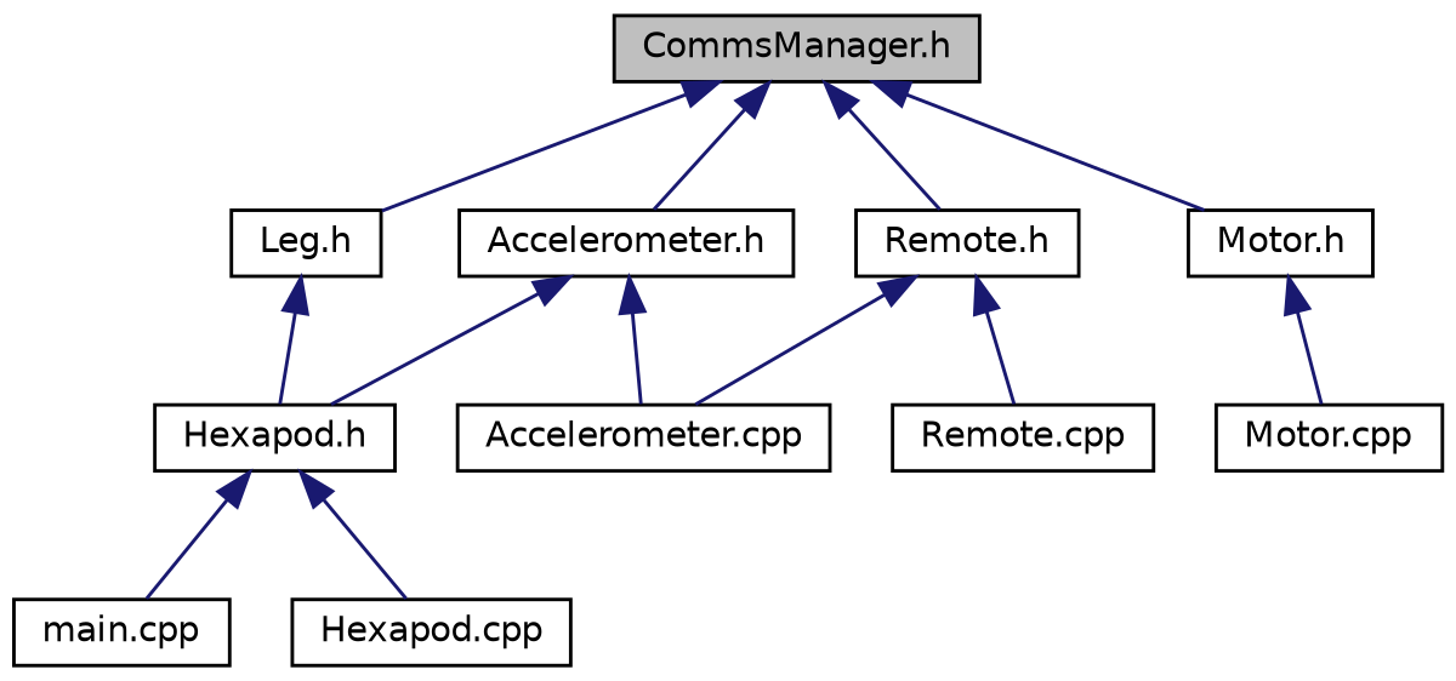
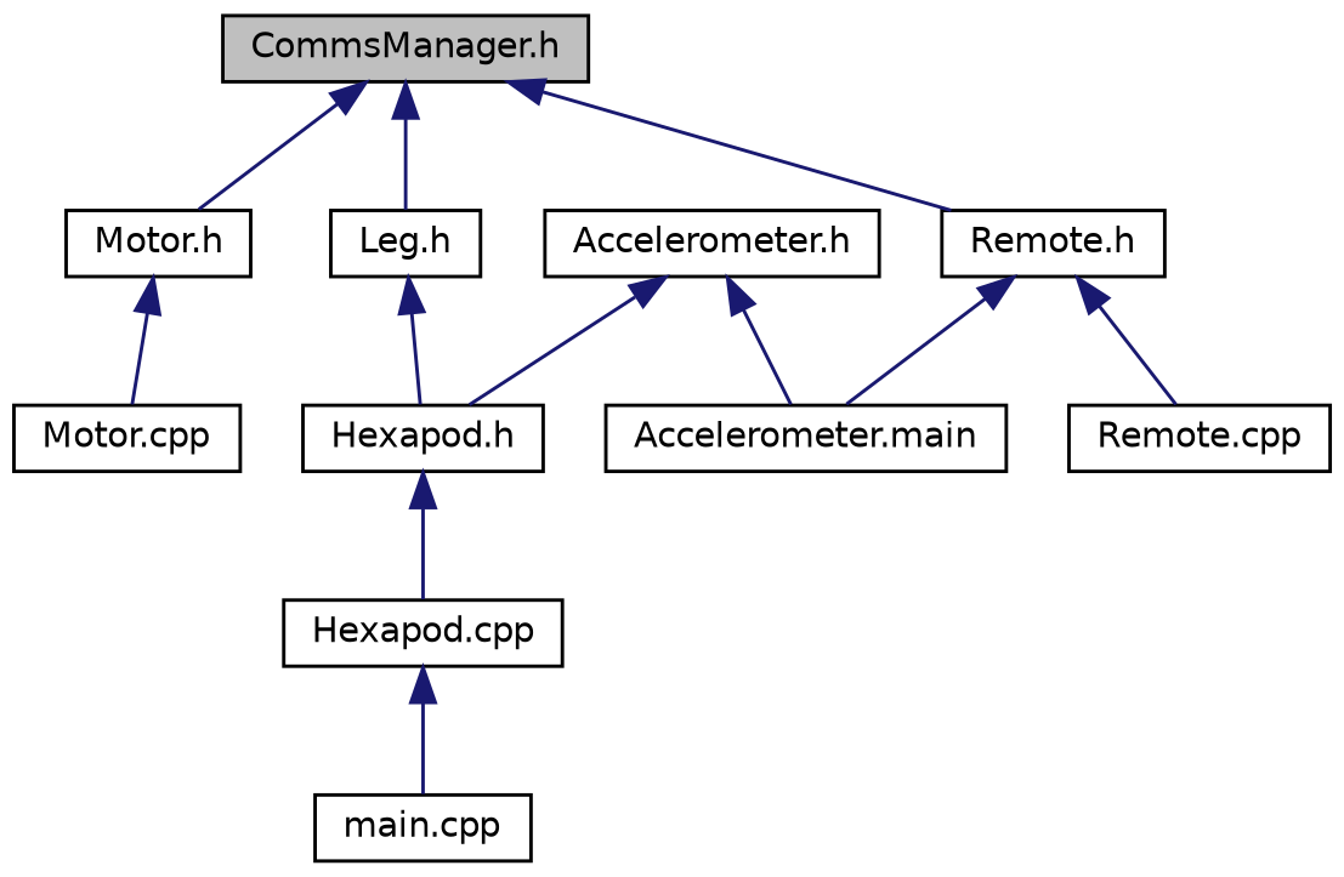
  digraph {
    node [color=black fillcolor=white fontname=Helvetica fontsize=10 shape=record style=filled]
    edge [color=midnightblue dir=back fontname=Helvetica fontsize=10 labelfontname=Helvetica labelfontsize=10 style=solid]
    n1 [fillcolor=grey75 fontcolor=black height=0.2 label="CommsManager.h" width=0.4]
    n2 [height=0.2 label="Accelerometer.h" width=0.4]
    n3 [height=0.2 label="Remote.h" width=0.4]
    n4 [height=0.2 label="Motor.h" width=0.4]
    n5 [height=0.2 label="Leg.h" width=0.4]
    n6 [height=0.2 label="Hexapod.h" width=0.4]
-   n7 [height=0.2 label="Accelerometer.cpp" width=0.4]
+   n7 [height=0.2 label="Accelerometer.main" width=0.4]
    n8 [height=0.2 label="main.cpp" width=0.4]
    n9 [height=0.2 label="Hexapod.cpp" width=0.4]
    n10 [height=0.2 label="Remote.cpp" width=0.4]
    n11 [height=0.2 label="Motor.cpp" width=0.4]
-   n1 -> n2
    n1 -> n3
    n1 -> n4
    n1 -> n5
    n2 -> n6
    n2 -> n7
    n3 -> n7
    n3 -> n10
    n4 -> n11
    n5 -> n6
-   n6 -> n8
+   n9 -> n8
    n6 -> n9
  }
